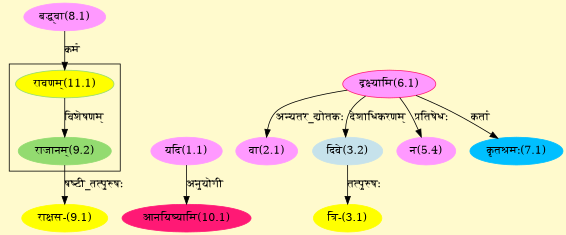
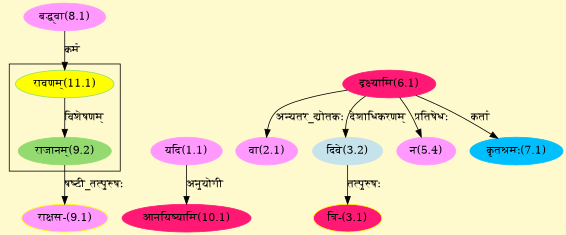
  digraph {
    bgcolor=lemonchiffon1
    compound=true
    rankdir=BT
    node [color="#FF99FF" style=filled]
    edge [dir=back]
    n1 [color="#93DB70" label="राजानम्(9.2)"]
    n2 [color="#93DB70" fillcolor="#FFFF00" label="रावणम्(11.1)"]
    n3 [label="बद्ध्वा(8.1)"]
    n4 [label="यदि(1.1)"]
    n5 [label="वा(2.1)"]
-   n6 [color="#FF1975" label="द्रक्ष्यामि(6.1)" fillcolor="#FF99FF"]
-   n7 [color="#FFFF00" label="त्रि-(3.1)"]
+   n6 [color="#FF1975" label="द्रक्ष्यामि(6.1)"]
+   n7 [color="#FFFF00" label="त्रि-(3.1)" fillcolor="#FF1975"]
    n8 [color="#C6E2EB" label="दिवे(3.2)"]
    n9 [label="न(5.4)"]
    n10 [color="#00BFFF" label="कृतश्रमः(7.1)"]
    n11 [color="#FF1975" label="आनयिष्यामि(10.1)"]
-   n12 [color="#FFFF00" label="राक्षस-(9.1)"]
+   n12 [color="#FFFF00" label="राक्षस-(9.1)" fillcolor="#FF99FF"]
    subgraph cluster_1 {
      n1
      n2
    }
    n1 -> n2 [label="विशेषणम्"]
    n2 -> n3 [label="कर्म"]
    n5 -> n6 [label="अन्यतर_द्योतकः"]
    n7 -> n8 [label="तत्पुरुषः"]
    n8 -> n6 [label="देशाधिकरणम्"]
    n9 -> n6 [label="प्रतिषेधः"]
    n10 -> n6 [label="कर्ता"]
    n11 -> n4 [label="अनुयोगी"]
    n12 -> n1 [label="षष्ठी_तत्पुरुषः"]
  }
